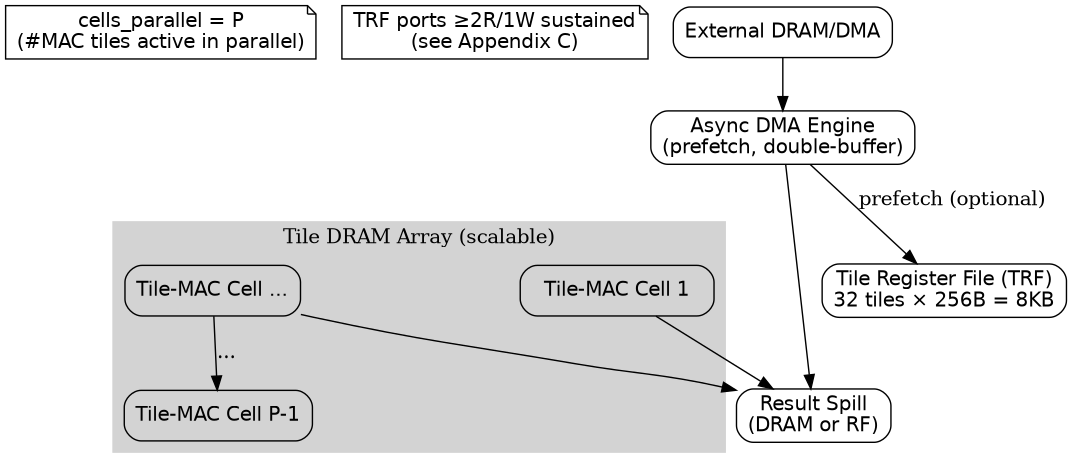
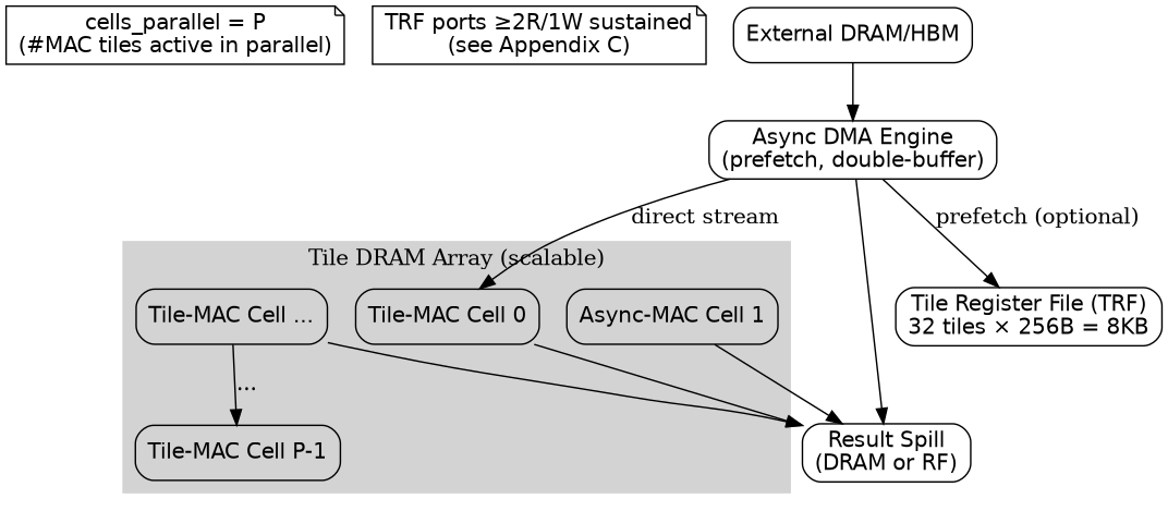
  digraph {
    rankdir=TB
    node [fontname=Helvetica shape=box style=rounded]
    n1 [label="cells_parallel = P\n(#MAC tiles active in parallel)" shape=note]
    n2 [label="TRF ports ≥2R/1W sustained\n(see Appendix C)" shape=note]
-   n4 [label="Tile-MAC Cell 1"]
+   n3 [label="Tile-MAC Cell 0"]
+   n4 [label="Async-MAC Cell 1"]
    n5 [label="Tile-MAC Cell ..."]
    n6 [label="Tile-MAC Cell P-1"]
    n7 [label="Result Spill\n(DRAM or RF)"]
-   n8 [label="External DRAM/DMA"]
+   n8 [label="External DRAM/HBM"]
    n9 [label="Async DMA Engine\n(prefetch, double-buffer)"]
    n10 [label="Tile Register File (TRF)\n32 tiles × 256B = 8KB"]
    subgraph sub_1 {
      rank=same
      n1
      n2
    }
    subgraph cluster_2 {
      color=lightgray
      label="Tile DRAM Array (scalable)"
      style=filled
+     n3
      n4
      n5
      n6
    }
+   n3 -> n7
    n4 -> n7
    n5 -> n6 [label="..."]
    n5 -> n7
    n8 -> n9
+   n9 -> n3 [label="direct stream"]
    n9 -> n7
    n9 -> n10 [label="prefetch (optional)"]
  }
